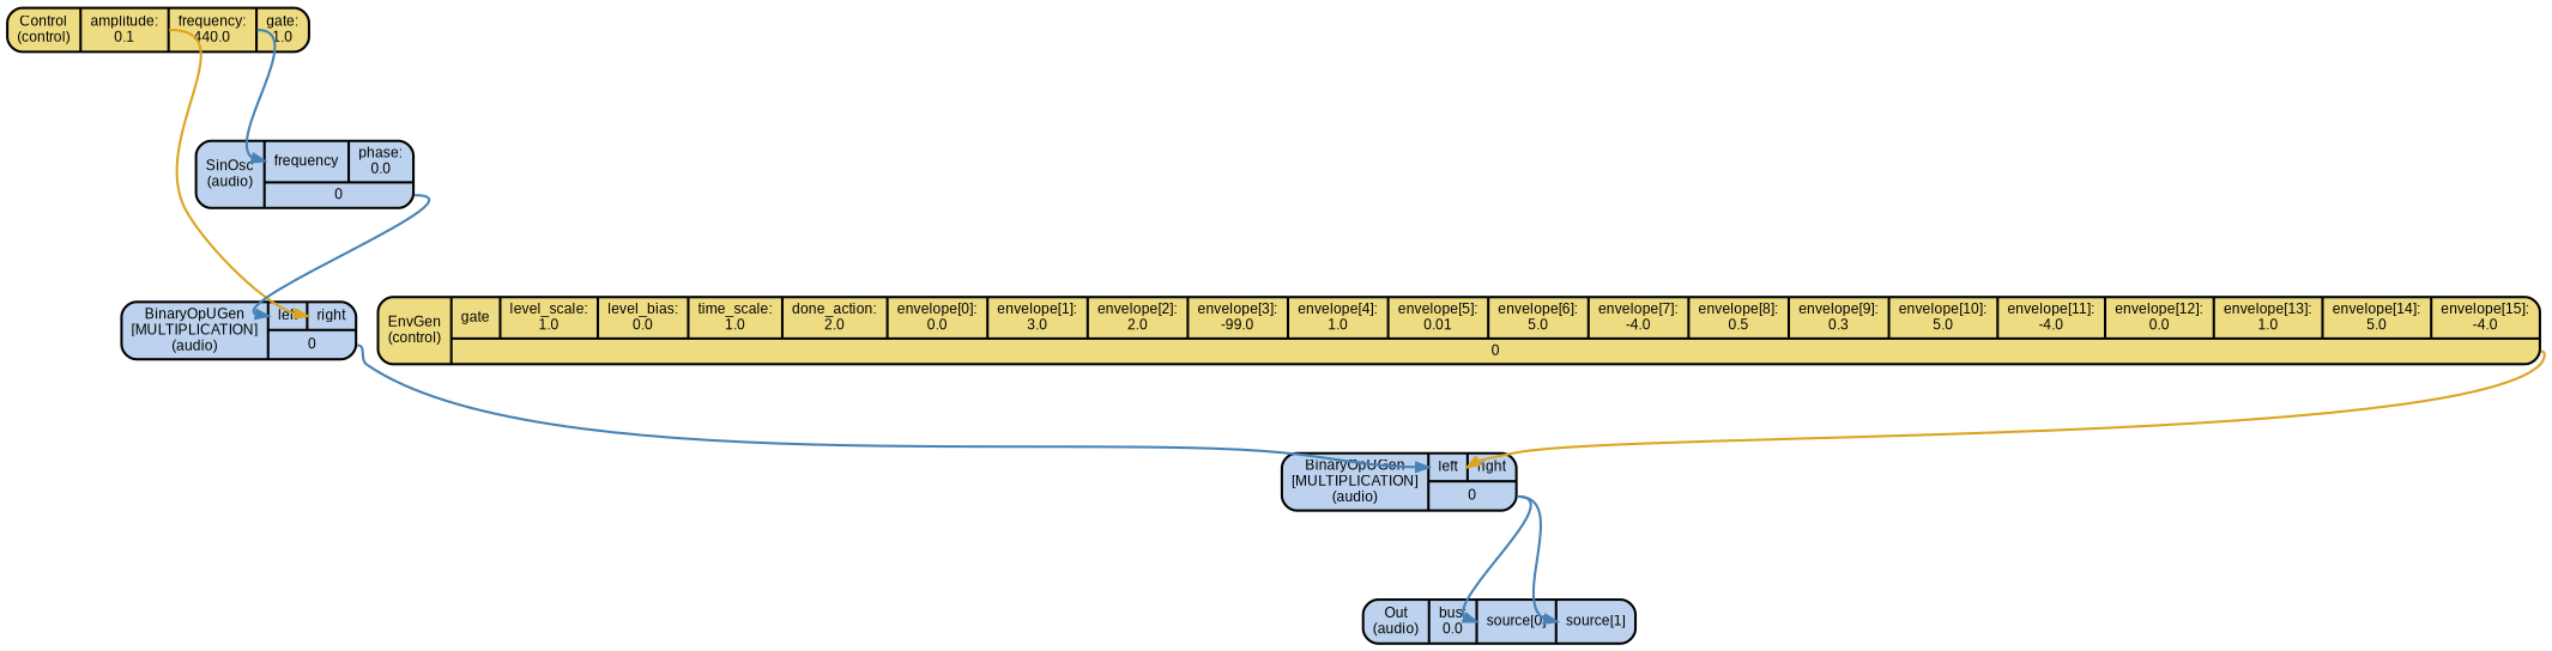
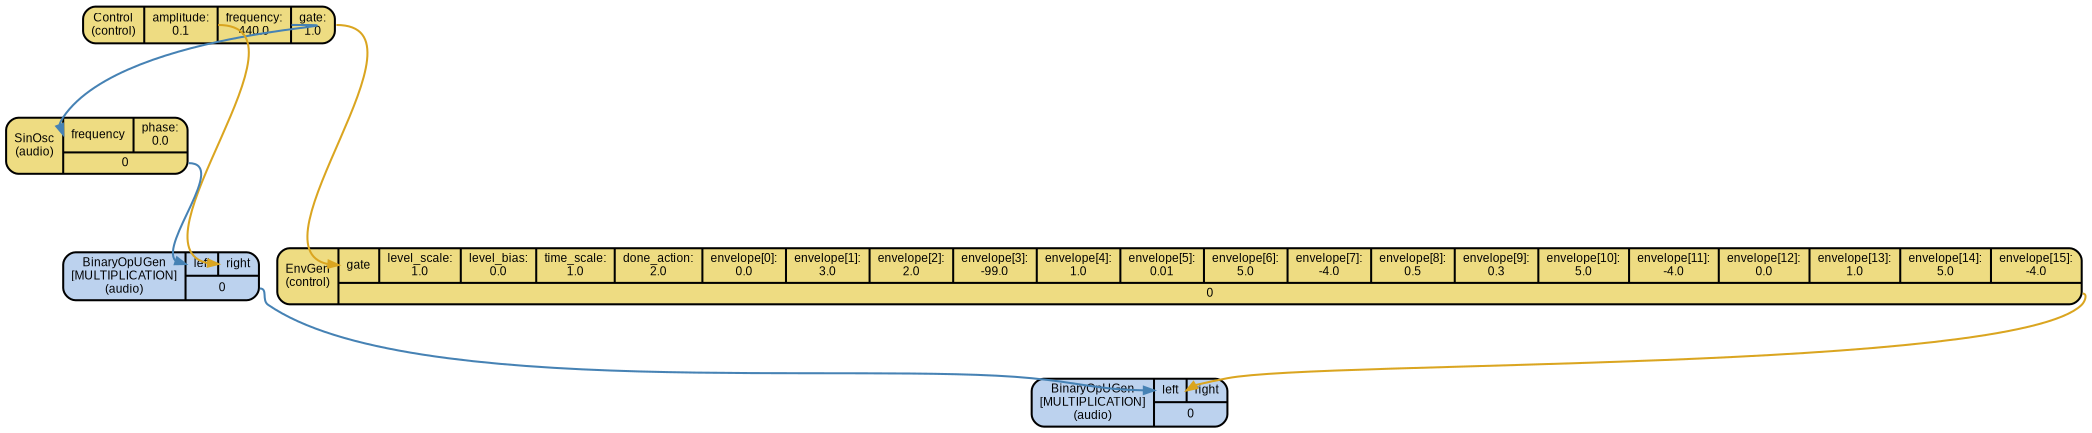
  digraph {
    color=lightslategrey
    fontname=Arial
    penwidth=2
    rankdir=TB
    ranksep=1
    splines=spline
    style="dotted, rounded"
    node [fillcolor=lightsteelblue2 fontname=Arial fontsize=12 penwidth=2 shape=Mrecord style="filled, rounded"]
    edge [color=steelblue headport="f_1_0_0:w" penwidth=2 tailport="f_1_1_0:e"]
    n1 [fillcolor=lightgoldenrod2 label="<f_0> Control\n(control) | { { <f_1_0_0> amplitude:\n0.1 | <f_1_0_1> frequency:\n440.0 | <f_1_0_2> gate:\n1.0 } }"]
-   n2 [label="<f_0> SinOsc\n(audio) | { { <f_1_0_0> frequency | <f_1_0_1> phase:\n0.0 } | { <f_1_1_0> 0 } }"]
+   n2 [fillcolor=lightgoldenrod2 label="<f_0> SinOsc\n(audio) | { { <f_1_0_0> frequency | <f_1_0_1> phase:\n0.0 } | { <f_1_1_0> 0 } }"]
    n3 [label="<f_0> BinaryOpUGen\n[MULTIPLICATION]\n(audio) | { { <f_1_0_0> left | <f_1_0_1> right } | { <f_1_1_0> 0 } }"]
    n4 [fillcolor=lightgoldenrod2 label="<f_0> EnvGen\n(control) | { { <f_1_0_0> gate | <f_1_0_1> level_scale:\n1.0 | <f_1_0_2> level_bias:\n0.0 | <f_1_0_3> time_scale:\n1.0 | <f_1_0_4> done_action:\n2.0 | <f_1_0_5> envelope[0]:\n0.0 | <f_1_0_6> envelope[1]:\n3.0 | <f_1_0_7> envelope[2]:\n2.0 | <f_1_0_8> envelope[3]:\n-99.0 | <f_1_0_9> envelope[4]:\n1.0 | <f_1_0_10> envelope[5]:\n0.01 | <f_1_0_11> envelope[6]:\n5.0 | <f_1_0_12> envelope[7]:\n-4.0 | <f_1_0_13> envelope[8]:\n0.5 | <f_1_0_14> envelope[9]:\n0.3 | <f_1_0_15> envelope[10]:\n5.0 | <f_1_0_16> envelope[11]:\n-4.0 | <f_1_0_17> envelope[12]:\n0.0 | <f_1_0_18> envelope[13]:\n1.0 | <f_1_0_19> envelope[14]:\n5.0 | <f_1_0_20> envelope[15]:\n-4.0 } | { <f_1_1_0> 0 } }"]
    n5 [label="<f_0> BinaryOpUGen\n[MULTIPLICATION]\n(audio) | { { <f_1_0_0> left | <f_1_0_1> right } | { <f_1_1_0> 0 } }"]
-   n6 [label="<f_0> Out\n(audio) | { { <f_1_0_0> bus:\n0.0 | <f_1_0_1> source[0] | <f_1_0_2> source[1] } }"]
    n1 -> n2 [tailport="f_1_0_1:e"]
    n1 -> n3 [color=goldenrod headport="f_1_0_1:w" tailport="f_1_0_0:e"]
+   n1 -> n4 [color=goldenrod tailport="f_1_0_2:e"]
    n2 -> n3
    n3 -> n5
    n4 -> n5 [color=goldenrod headport="f_1_0_1:w"]
-   n5 -> n6 [headport="f_1_0_1:w"]
-   n5 -> n6 [headport="f_1_0_2:w"]
  }
